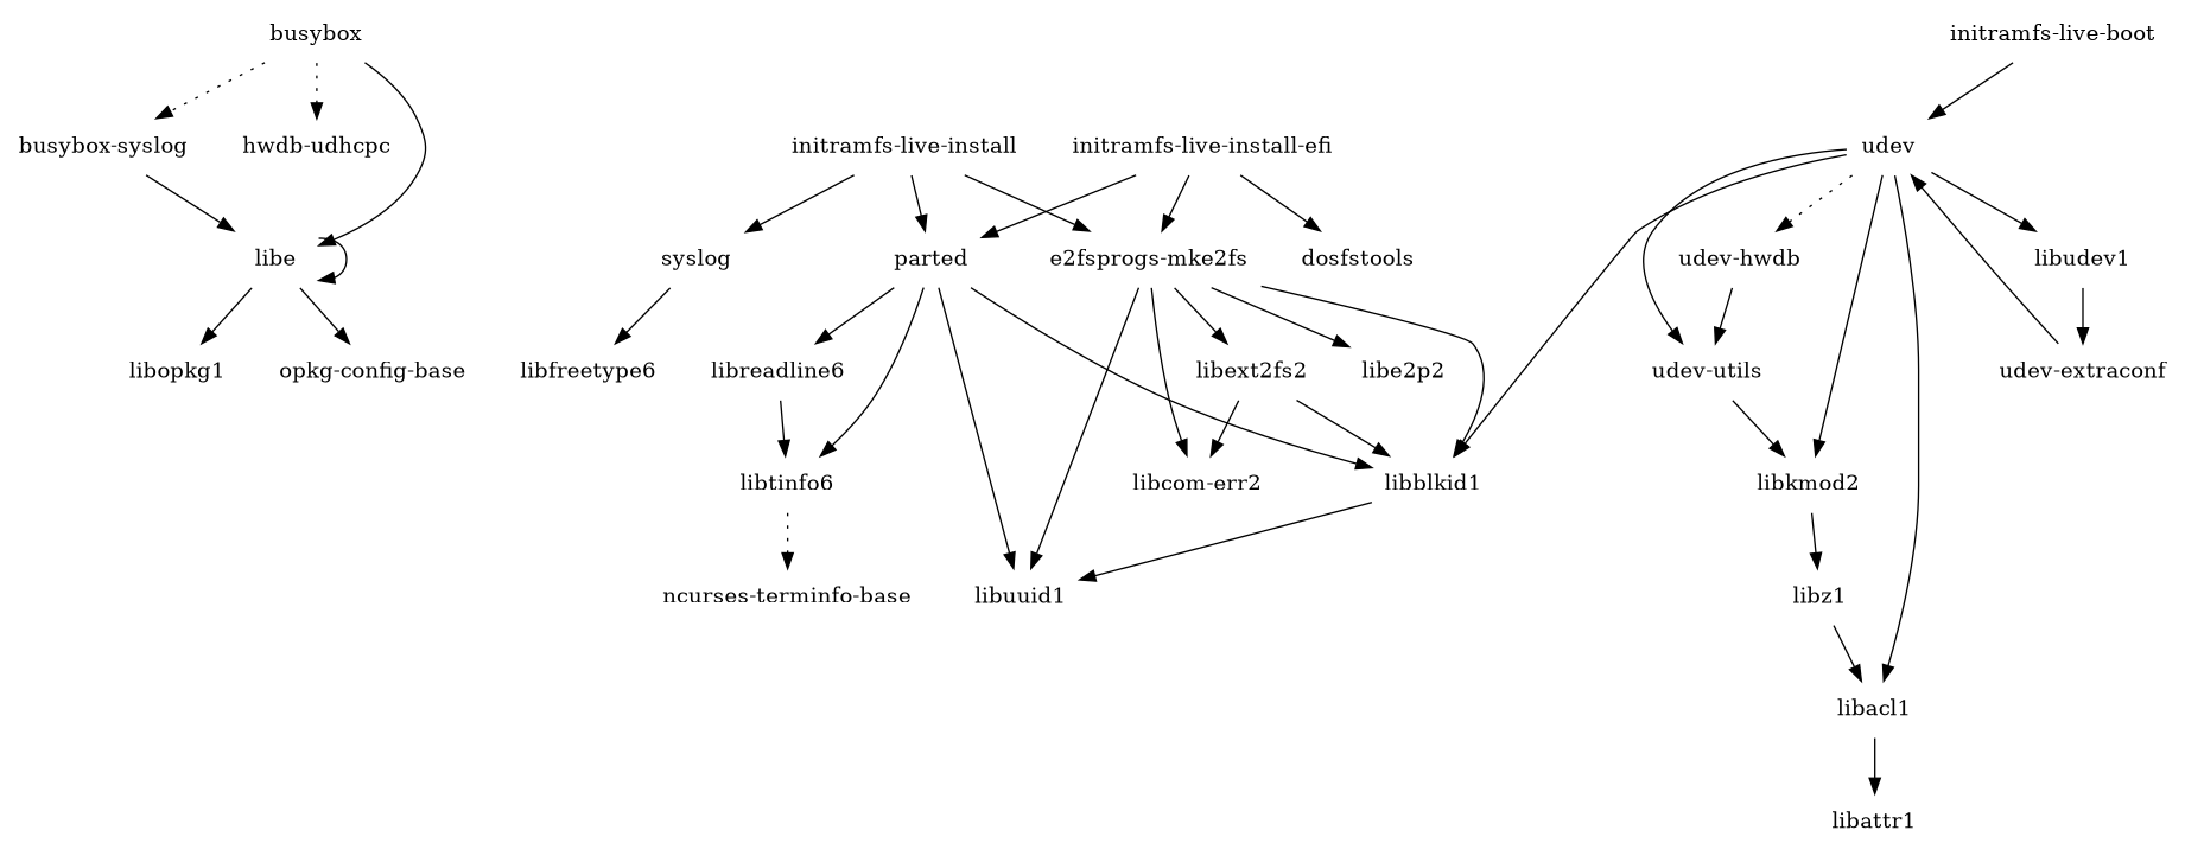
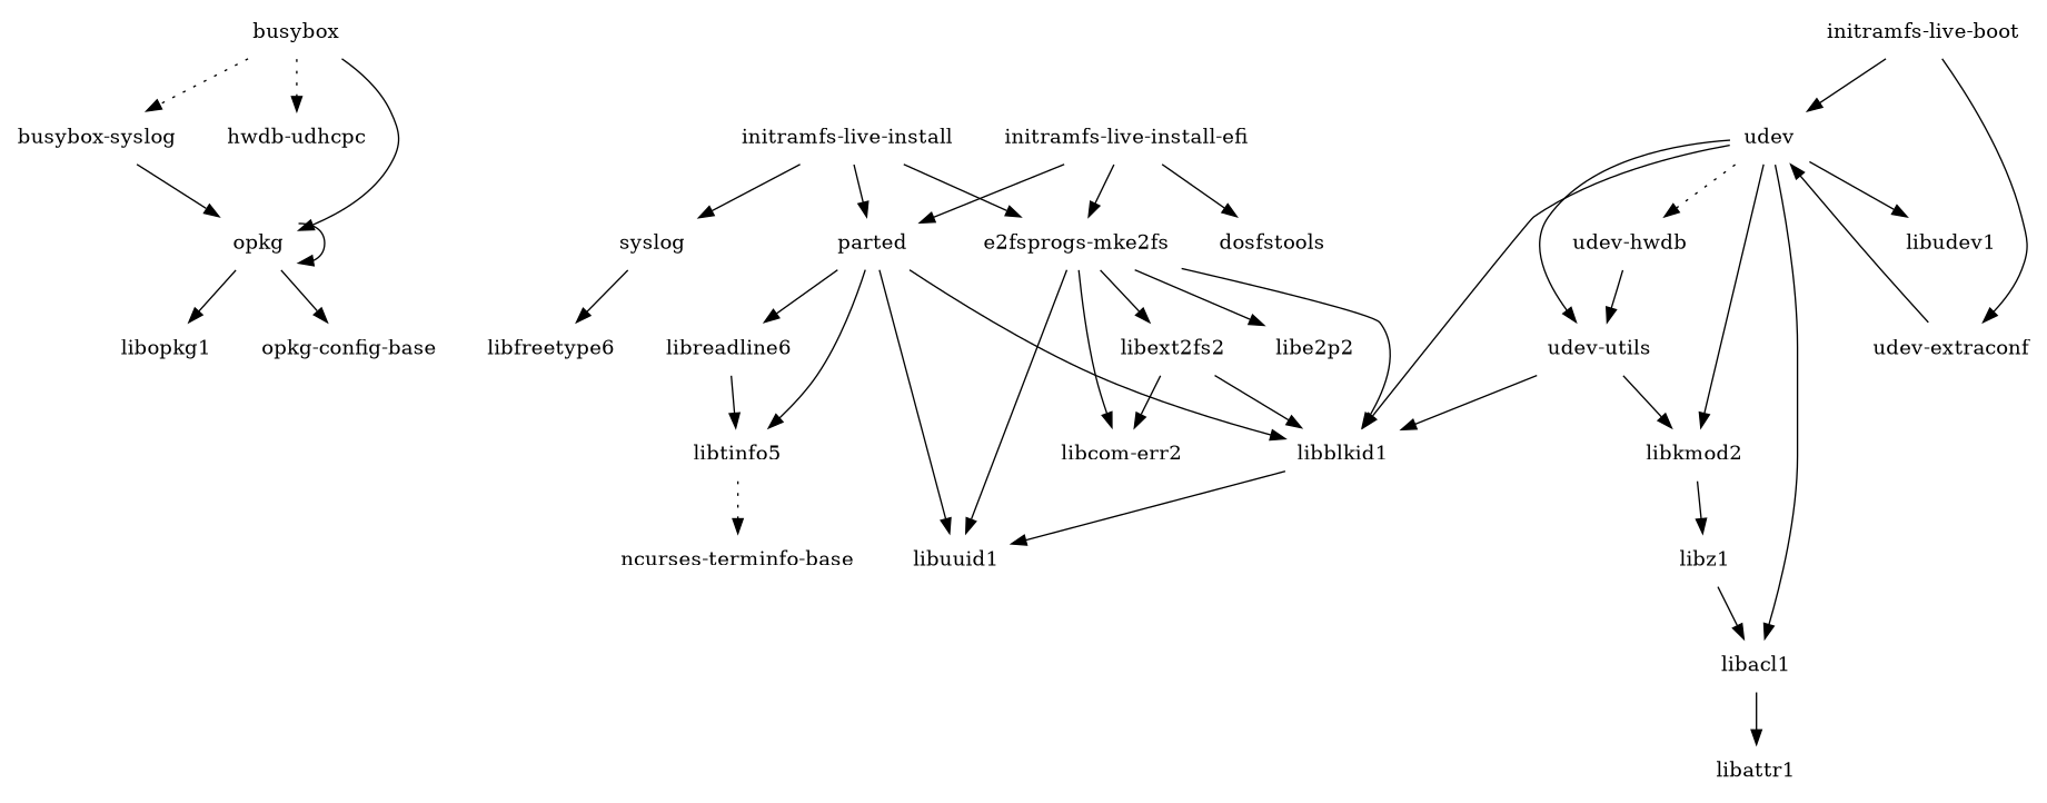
  digraph {
    node [shape=plaintext]
    busybox
    "busybox-syslog"
    n3 [label="hwdb-udhcpc"]
-   opkg [label=libe]
+   opkg
    libopkg1
    "opkg-config-base"
    "e2fsprogs-mke2fs"
    libblkid1
    "libcom-err2"
    libe2p2
    libext2fs2
    libuuid1
    n13 [label=syslog]
    libfreetype6
    "initramfs-live-boot"
    udev
    "udev-extraconf"
    libacl1
    libkmod2
    libudev1
    "udev-hwdb"
    "udev-utils"
    libattr1
    libz1
    "initramfs-live-install"
    parted
    libreadline6
-   libtinfo5 [label=libtinfo6]
+   libtinfo5
    "ncurses-terminfo-base"
    "initramfs-live-install-efi"
    dosfstools
    busybox -> "busybox-syslog" [style=dotted]
    busybox -> n3 [style=dotted]
    busybox -> opkg
    "busybox-syslog" -> opkg
    opkg -> opkg
    opkg -> libopkg1
    opkg -> "opkg-config-base"
    "e2fsprogs-mke2fs" -> libblkid1
    "e2fsprogs-mke2fs" -> "libcom-err2"
    "e2fsprogs-mke2fs" -> libe2p2
    "e2fsprogs-mke2fs" -> libext2fs2
    "e2fsprogs-mke2fs" -> libuuid1
    libblkid1 -> libuuid1
    libext2fs2 -> libblkid1
    libext2fs2 -> "libcom-err2"
    n13 -> libfreetype6
    "initramfs-live-boot" -> udev
-   libudev1 -> "udev-extraconf"
+   "initramfs-live-boot" -> "udev-extraconf"
    udev -> libblkid1
    udev -> libacl1
    udev -> libkmod2
    udev -> libudev1
    udev -> "udev-hwdb" [style=dotted]
    udev -> "udev-utils"
    "udev-extraconf" -> udev
    libacl1 -> libattr1
    libkmod2 -> libz1
    "udev-hwdb" -> "udev-utils"
+   "udev-utils" -> libblkid1
    "udev-utils" -> libkmod2
    libz1 -> libacl1
    "initramfs-live-install" -> "e2fsprogs-mke2fs"
    "initramfs-live-install" -> n13
    "initramfs-live-install" -> parted
    parted -> libblkid1
    parted -> libuuid1
    parted -> libreadline6
    parted -> libtinfo5
    libreadline6 -> libtinfo5
    libtinfo5 -> "ncurses-terminfo-base" [style=dotted]
    "initramfs-live-install-efi" -> "e2fsprogs-mke2fs"
    "initramfs-live-install-efi" -> parted
    "initramfs-live-install-efi" -> dosfstools
  }
